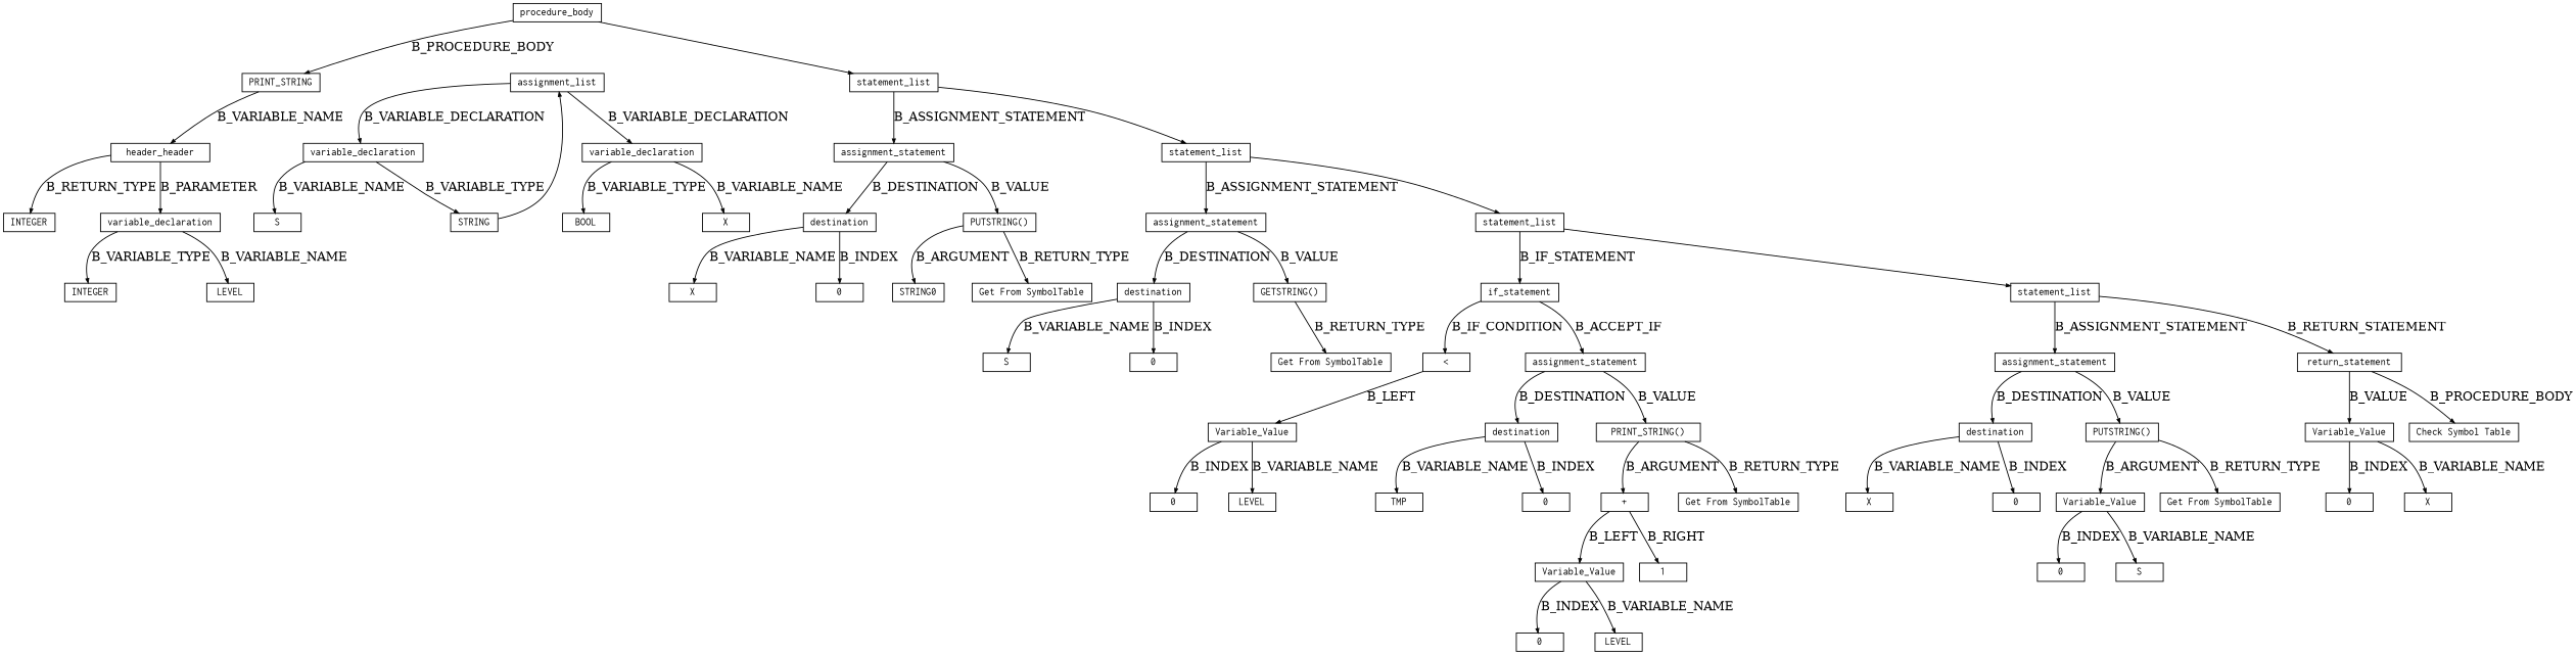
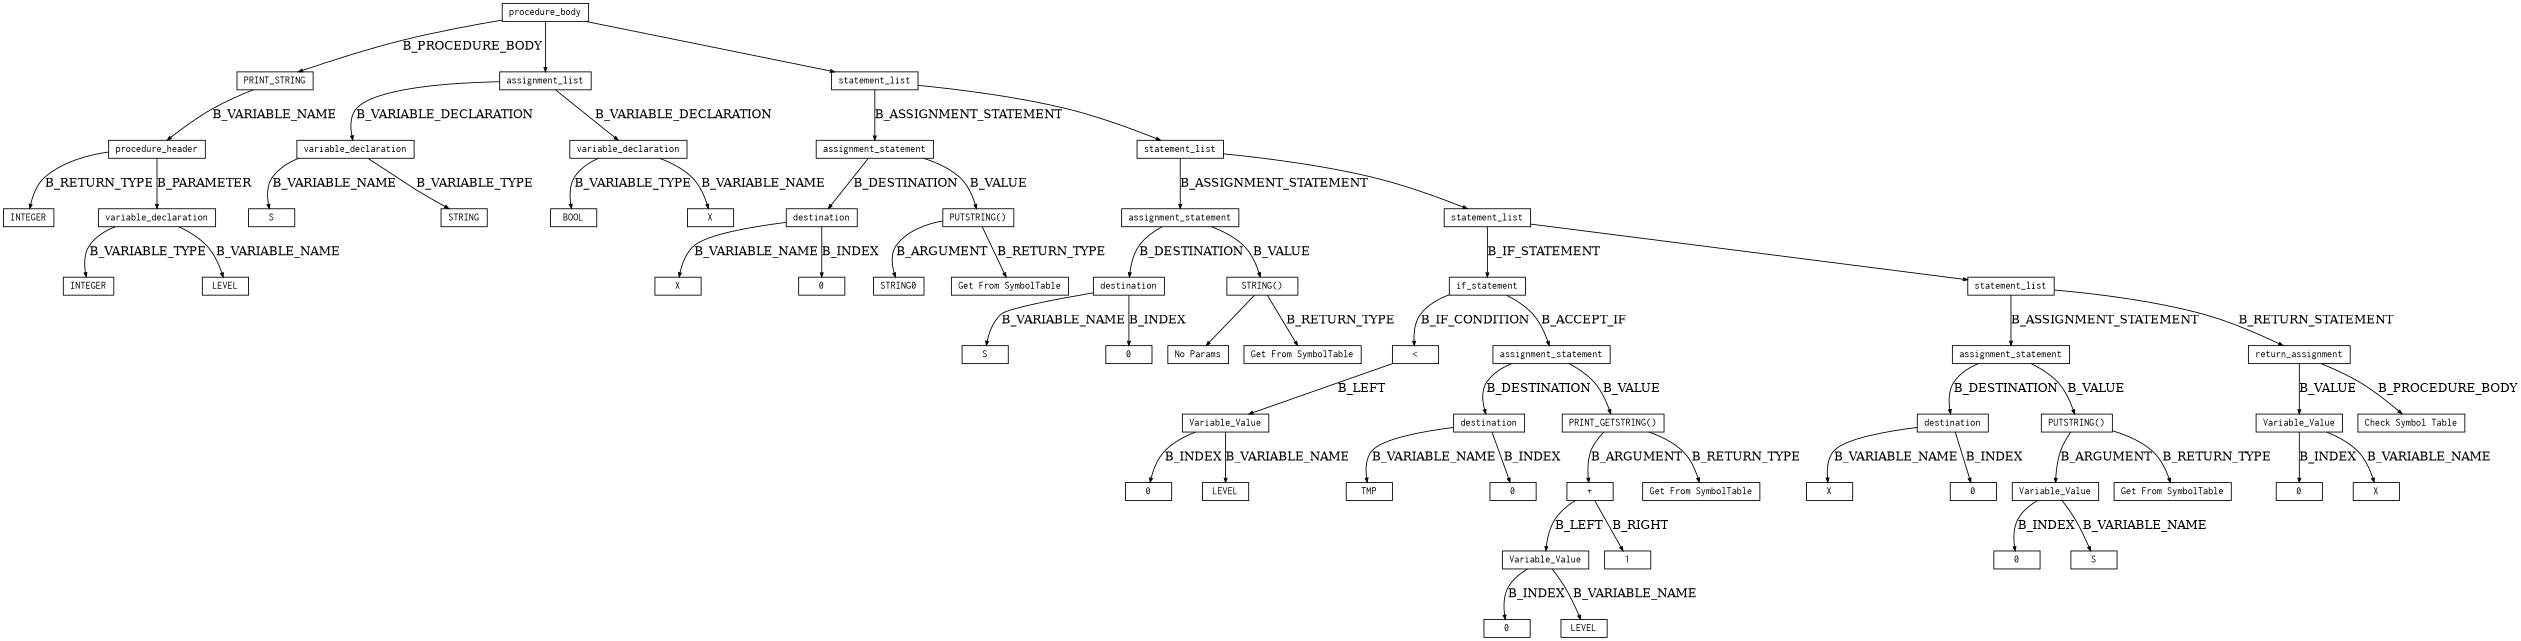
  digraph {
    ranksep=.6
    node [fontname=Courier fontsize=12 shape=box]
    edge [arrowsize=.5]
    n1 [height=.1 label=PRINT_STRING]
-   n2 [height=.1 label=header_header]
+   n2 [height=.1 label=procedure_header]
    n3 [height=.1 label=INTEGER]
    n4 [height=.1 label=variable_declaration]
    n5 [height=.1 label=procedure_body]
    n6 [height=.1 label=assignment_list]
    n7 [height=.1 label=statement_list]
    n8 [height=.1 label=INTEGER]
    n9 [height=.1 label=LEVEL]
    n10 [height=.1 label=variable_declaration]
    n11 [height=.1 label=variable_declaration]
    n12 [height=.1 label=assignment_statement]
    n13 [height=.1 label=statement_list]
    n14 [height=.1 label=STRING]
    n15 [height=.1 label=S]
    n16 [height=.1 label=BOOL]
    n17 [height=.1 label=X]
    n18 [height=.1 label=destination]
    n19 [height=.1 label="PUTSTRING()"]
    n20 [height=.1 label=assignment_statement]
    n21 [height=.1 label=statement_list]
    n22 [height=.1 label=X]
    n23 [height=.1 label=0]
    n24 [height=.1 label=STRING0]
    n25 [height=.1 label="Get From SymbolTable"]
    n26 [height=.1 label=destination]
-   n27 [height=.1 label="GETSTRING()"]
+   n27 [height=.1 label="STRING()"]
    n28 [height=.1 label=if_statement]
    n29 [height=.1 label=statement_list]
    n30 [height=.1 label=S]
    n31 [height=.1 label=0]
+   n32 [height=.1 label="No Params"]
    n33 [height=.1 label="Get From SymbolTable"]
    n34 [height=.1 label="<"]
    n35 [height=.1 label=assignment_statement]
    n36 [height=.1 label=assignment_statement]
-   n37 [height=.1 label=return_statement]
+   n37 [height=.1 label=return_assignment]
    n38 [height=.1 label=Variable_Value]
    n39 [height=.1 label=destination]
-   n40 [height=.1 label="PRINT_STRING()"]
+   n40 [height=.1 label="PRINT_GETSTRING()"]
    n41 [height=.1 label=destination]
    n42 [height=.1 label="PUTSTRING()"]
    n43 [height=.1 label=Variable_Value]
    n44 [height=.1 label="Check Symbol Table"]
    n45 [height=.1 label=0]
    n46 [height=.1 label=LEVEL]
    n47 [height=.1 label=TMP]
    n48 [height=.1 label=0]
    n49 [height=.1 label="+"]
    n50 [height=.1 label="Get From SymbolTable"]
    n51 [height=.1 label=X]
    n52 [height=.1 label=0]
    n53 [height=.1 label=Variable_Value]
    n54 [height=.1 label="Get From SymbolTable"]
    n55 [height=.1 label=0]
    n56 [height=.1 label=X]
    n57 [height=.1 label=Variable_Value]
    n58 [height=.1 label=1]
    n59 [height=.1 label=0]
    n60 [height=.1 label=S]
    n61 [height=.1 label=0]
    n62 [height=.1 label=LEVEL]
    n1 -> n2 [label=B_VARIABLE_NAME]
    n2 -> n3 [label=B_RETURN_TYPE]
    n2 -> n4 [label=B_PARAMETER]
    n4 -> n8 [label=B_VARIABLE_TYPE]
    n4 -> n9 [label=B_VARIABLE_NAME]
    n5 -> n1 [label=B_PROCEDURE_BODY]
-   n14 -> n6
+   n5 -> n6
    n5 -> n7
    n6 -> n10 [label=B_VARIABLE_DECLARATION]
    n6 -> n11 [label=B_VARIABLE_DECLARATION]
    n7 -> n12 [label=B_ASSIGNMENT_STATEMENT]
    n7 -> n13
    n10 -> n14 [label=B_VARIABLE_TYPE]
    n10 -> n15 [label=B_VARIABLE_NAME]
    n11 -> n16 [label=B_VARIABLE_TYPE]
    n11 -> n17 [label=B_VARIABLE_NAME]
    n12 -> n18 [label=B_DESTINATION]
    n12 -> n19 [label=B_VALUE]
    n13 -> n20 [label=B_ASSIGNMENT_STATEMENT]
    n13 -> n21
    n18 -> n22 [label=B_VARIABLE_NAME]
    n18 -> n23 [label=B_INDEX]
    n19 -> n24 [label=B_ARGUMENT]
    n19 -> n25 [label=B_RETURN_TYPE]
    n20 -> n26 [label=B_DESTINATION]
    n20 -> n27 [label=B_VALUE]
    n21 -> n28 [label=B_IF_STATEMENT]
    n21 -> n29
    n26 -> n30 [label=B_VARIABLE_NAME]
    n26 -> n31 [label=B_INDEX]
+   n27 -> n32
    n27 -> n33 [label=B_RETURN_TYPE]
    n28 -> n34 [label=B_IF_CONDITION]
    n28 -> n35 [label=B_ACCEPT_IF]
    n29 -> n36 [label=B_ASSIGNMENT_STATEMENT]
    n29 -> n37 [label=B_RETURN_STATEMENT]
    n34 -> n38 [label=B_LEFT]
    n35 -> n39 [label=B_DESTINATION]
    n35 -> n40 [label=B_VALUE]
    n36 -> n41 [label=B_DESTINATION]
    n36 -> n42 [label=B_VALUE]
    n37 -> n43 [label=B_VALUE]
    n37 -> n44 [label=B_PROCEDURE_BODY]
    n38 -> n45 [label=B_INDEX]
    n38 -> n46 [label=B_VARIABLE_NAME]
    n39 -> n47 [label=B_VARIABLE_NAME]
    n39 -> n48 [label=B_INDEX]
    n40 -> n49 [label=B_ARGUMENT]
    n40 -> n50 [label=B_RETURN_TYPE]
    n41 -> n51 [label=B_VARIABLE_NAME]
    n41 -> n52 [label=B_INDEX]
    n42 -> n53 [label=B_ARGUMENT]
    n42 -> n54 [label=B_RETURN_TYPE]
    n43 -> n55 [label=B_INDEX]
    n43 -> n56 [label=B_VARIABLE_NAME]
    n49 -> n57 [label=B_LEFT]
    n49 -> n58 [label=B_RIGHT]
    n53 -> n59 [label=B_INDEX]
    n53 -> n60 [label=B_VARIABLE_NAME]
    n57 -> n61 [label=B_INDEX]
    n57 -> n62 [label=B_VARIABLE_NAME]
  }
